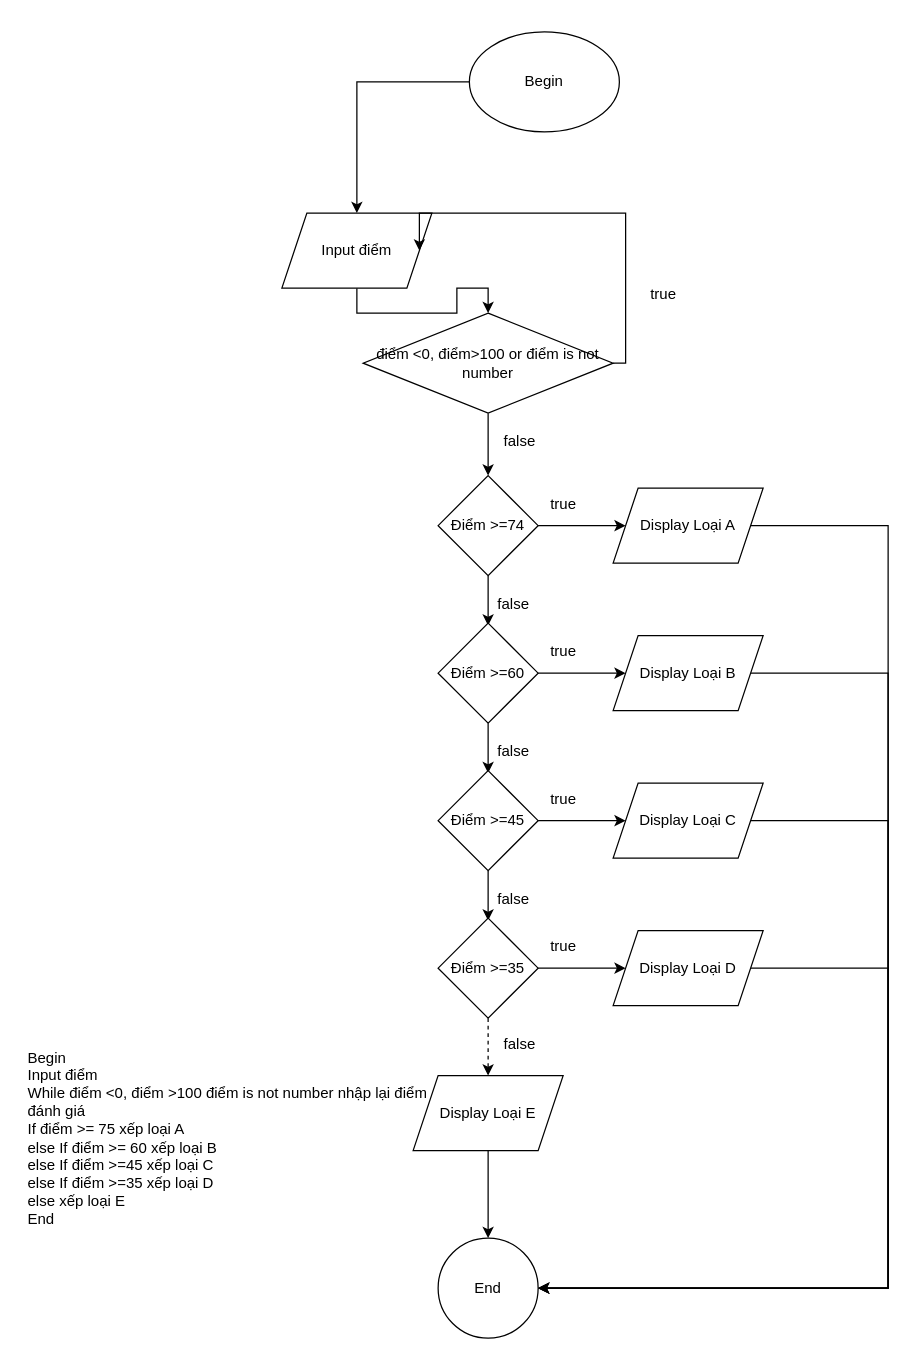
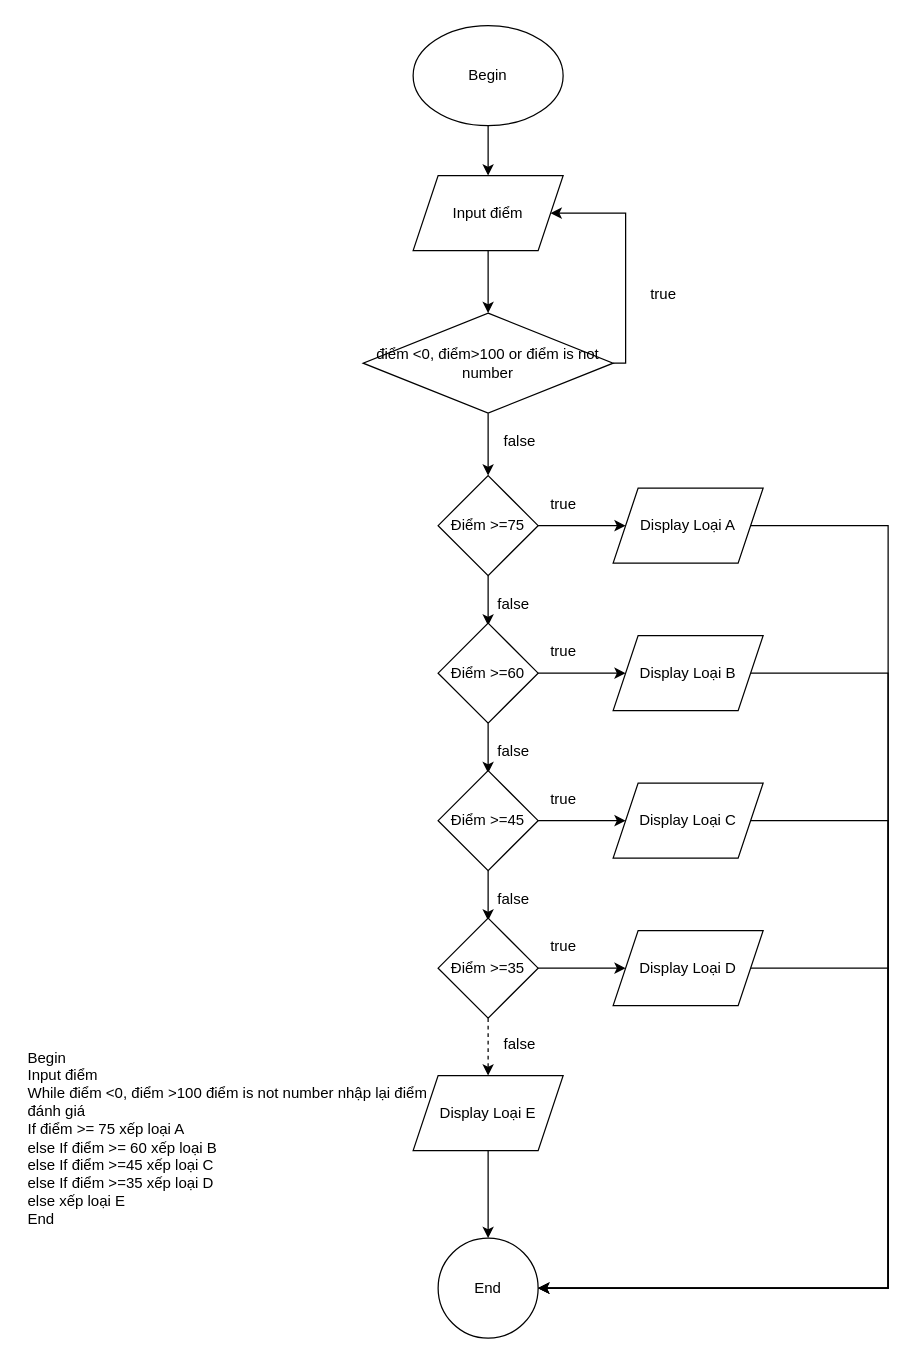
  <mxCell id="0" />
  <mxCell id="1" parent="0" />
  <mxCell id="2" value="" style="edgeStyle=orthogonalEdgeStyle;rounded=0;orthogonalLoop=1;jettySize=auto;html=1;" parent="1" source="3" target="5" edge="1"><mxGeometry relative="1" as="geometry" /></mxCell>
- <mxCell id="3" value="Begin" style="ellipse;whiteSpace=wrap;html=1;" parent="1" vertex="1"><mxGeometry x="375" y="25" width="120" height="80" as="geometry" /></mxCell>
+ <mxCell id="3" value="Begin" style="ellipse;whiteSpace=wrap;html=1;" parent="1" vertex="1"><mxGeometry x="330" y="20" width="120" height="80" as="geometry" /></mxCell>
  <mxCell id="4" value="" style="edgeStyle=orthogonalEdgeStyle;rounded=0;orthogonalLoop=1;jettySize=auto;html=1;" parent="1" source="5" target="8" edge="1"><mxGeometry relative="1" as="geometry" /></mxCell>
- <mxCell id="5" value="Input điểm" style="shape=parallelogram;perimeter=parallelogramPerimeter;whiteSpace=wrap;html=1;fixedSize=1;" parent="1" vertex="1"><mxGeometry x="225" y="170" width="120" height="60" as="geometry" /></mxCell>
+ <mxCell id="5" value="Input điểm" style="shape=parallelogram;perimeter=parallelogramPerimeter;whiteSpace=wrap;html=1;fixedSize=1;" parent="1" vertex="1"><mxGeometry x="330" y="140" width="120" height="60" as="geometry" /></mxCell>
  <mxCell id="6" value="" style="edgeStyle=orthogonalEdgeStyle;rounded=0;orthogonalLoop=1;jettySize=auto;html=1;" parent="1" source="8" target="11" edge="1"><mxGeometry relative="1" as="geometry" /></mxCell>
  <mxCell id="7" style="edgeStyle=orthogonalEdgeStyle;rounded=0;orthogonalLoop=1;jettySize=auto;html=1;entryX=1;entryY=0.5;entryDx=0;entryDy=0;" parent="1" source="8" target="5" edge="1"><mxGeometry relative="1" as="geometry"><Array as="points"><mxPoint x="500" y="290" /><mxPoint x="500" y="170" /></Array></mxGeometry></mxCell>
  <mxCell id="8" value="điểm &amp;lt;0, điểm&amp;gt;100 or điểm is not number" style="rhombus;whiteSpace=wrap;html=1;" parent="1" vertex="1"><mxGeometry x="290" y="250" width="200" height="80" as="geometry" /></mxCell>
  <mxCell id="9" value="" style="edgeStyle=orthogonalEdgeStyle;rounded=0;orthogonalLoop=1;jettySize=auto;html=1;" parent="1" source="11" edge="1"><mxGeometry relative="1" as="geometry"><mxPoint x="390" y="500" as="targetPoint" /></mxGeometry></mxCell>
  <mxCell id="10" value="" style="edgeStyle=orthogonalEdgeStyle;rounded=0;orthogonalLoop=1;jettySize=auto;html=1;" parent="1" source="11" target="15" edge="1"><mxGeometry relative="1" as="geometry" /></mxCell>
- <mxCell id="11" value="Điểm &amp;gt;=74" style="rhombus;whiteSpace=wrap;html=1;" parent="1" vertex="1"><mxGeometry x="350" y="380" width="80" height="80" as="geometry" /></mxCell>
+ <mxCell id="11" value="Điểm &amp;gt;=75" style="rhombus;whiteSpace=wrap;html=1;" parent="1" vertex="1"><mxGeometry x="350" y="380" width="80" height="80" as="geometry" /></mxCell>
  <mxCell id="12" value="false" style="text;html=1;align=center;verticalAlign=middle;resizable=0;points=[];autosize=1;strokeColor=none;fillColor=none;" parent="1" vertex="1"><mxGeometry x="390" y="338" width="50" height="30" as="geometry" /></mxCell>
  <mxCell id="13" value="true" style="text;html=1;align=center;verticalAlign=middle;resizable=0;points=[];autosize=1;strokeColor=none;fillColor=none;" parent="1" vertex="1"><mxGeometry x="510" y="220" width="40" height="30" as="geometry" /></mxCell>
  <mxCell id="14" style="edgeStyle=orthogonalEdgeStyle;rounded=0;orthogonalLoop=1;jettySize=auto;html=1;entryX=1;entryY=0.5;entryDx=0;entryDy=0;" parent="1" source="15" target="41" edge="1"><mxGeometry relative="1" as="geometry"><Array as="points"><mxPoint x="710" y="420" /><mxPoint x="710" y="1030" /></Array></mxGeometry></mxCell>
  <mxCell id="15" value="Display Loại A" style="shape=parallelogram;perimeter=parallelogramPerimeter;whiteSpace=wrap;html=1;fixedSize=1;" parent="1" vertex="1"><mxGeometry x="490" y="390" width="120" height="60" as="geometry" /></mxCell>
  <mxCell id="16" value="true" style="text;html=1;align=center;verticalAlign=middle;resizable=0;points=[];autosize=1;strokeColor=none;fillColor=none;" parent="1" vertex="1"><mxGeometry x="430" y="388" width="40" height="30" as="geometry" /></mxCell>
  <mxCell id="17" value="false" style="text;html=1;align=center;verticalAlign=middle;resizable=0;points=[];autosize=1;strokeColor=none;fillColor=none;" parent="1" vertex="1"><mxGeometry x="385" y="468" width="50" height="30" as="geometry" /></mxCell>
  <mxCell id="18" value="" style="edgeStyle=orthogonalEdgeStyle;rounded=0;orthogonalLoop=1;jettySize=auto;html=1;" parent="1" source="20" edge="1"><mxGeometry relative="1" as="geometry"><mxPoint x="390" y="618" as="targetPoint" /></mxGeometry></mxCell>
  <mxCell id="19" value="" style="edgeStyle=orthogonalEdgeStyle;rounded=0;orthogonalLoop=1;jettySize=auto;html=1;" parent="1" source="20" target="22" edge="1"><mxGeometry relative="1" as="geometry" /></mxCell>
  <mxCell id="20" value="Điểm &amp;gt;=60" style="rhombus;whiteSpace=wrap;html=1;" parent="1" vertex="1"><mxGeometry x="350" y="498" width="80" height="80" as="geometry" /></mxCell>
  <mxCell id="21" style="edgeStyle=orthogonalEdgeStyle;rounded=0;orthogonalLoop=1;jettySize=auto;html=1;entryX=1;entryY=0.5;entryDx=0;entryDy=0;endArrow=none;" parent="1" source="22" target="41" edge="1"><mxGeometry relative="1" as="geometry"><Array as="points"><mxPoint x="710" y="538" /><mxPoint x="710" y="1030" /></Array></mxGeometry></mxCell>
  <mxCell id="22" value="Display Loại B" style="shape=parallelogram;perimeter=parallelogramPerimeter;whiteSpace=wrap;html=1;fixedSize=1;" parent="1" vertex="1"><mxGeometry x="490" y="508" width="120" height="60" as="geometry" /></mxCell>
  <mxCell id="23" value="true" style="text;html=1;align=center;verticalAlign=middle;resizable=0;points=[];autosize=1;strokeColor=none;fillColor=none;" parent="1" vertex="1"><mxGeometry x="430" y="506" width="40" height="30" as="geometry" /></mxCell>
  <mxCell id="24" value="false" style="text;html=1;align=center;verticalAlign=middle;resizable=0;points=[];autosize=1;strokeColor=none;fillColor=none;" parent="1" vertex="1"><mxGeometry x="385" y="586" width="50" height="30" as="geometry" /></mxCell>
  <mxCell id="25" value="" style="edgeStyle=orthogonalEdgeStyle;rounded=0;orthogonalLoop=1;jettySize=auto;html=1;" parent="1" source="27" edge="1"><mxGeometry relative="1" as="geometry"><mxPoint x="390" y="736" as="targetPoint" /></mxGeometry></mxCell>
  <mxCell id="26" value="" style="edgeStyle=orthogonalEdgeStyle;rounded=0;orthogonalLoop=1;jettySize=auto;html=1;" parent="1" source="27" target="29" edge="1"><mxGeometry relative="1" as="geometry" /></mxCell>
  <mxCell id="27" value="Điểm &amp;gt;=45" style="rhombus;whiteSpace=wrap;html=1;" parent="1" vertex="1"><mxGeometry x="350" y="616" width="80" height="80" as="geometry" /></mxCell>
  <mxCell id="28" style="edgeStyle=orthogonalEdgeStyle;rounded=0;orthogonalLoop=1;jettySize=auto;html=1;entryX=1;entryY=0.5;entryDx=0;entryDy=0;" parent="1" source="29" target="41" edge="1"><mxGeometry relative="1" as="geometry"><Array as="points"><mxPoint x="710" y="656" /><mxPoint x="710" y="1030" /></Array></mxGeometry></mxCell>
  <mxCell id="29" value="Display Loại C" style="shape=parallelogram;perimeter=parallelogramPerimeter;whiteSpace=wrap;html=1;fixedSize=1;" parent="1" vertex="1"><mxGeometry x="490" y="626" width="120" height="60" as="geometry" /></mxCell>
  <mxCell id="30" value="true" style="text;html=1;align=center;verticalAlign=middle;resizable=0;points=[];autosize=1;strokeColor=none;fillColor=none;" parent="1" vertex="1"><mxGeometry x="430" y="624" width="40" height="30" as="geometry" /></mxCell>
  <mxCell id="31" value="false" style="text;html=1;align=center;verticalAlign=middle;resizable=0;points=[];autosize=1;strokeColor=none;fillColor=none;" parent="1" vertex="1"><mxGeometry x="385" y="704" width="50" height="30" as="geometry" /></mxCell>
  <mxCell id="32" value="" style="edgeStyle=orthogonalEdgeStyle;rounded=0;orthogonalLoop=1;jettySize=auto;html=1;" parent="1" source="34" target="36" edge="1"><mxGeometry relative="1" as="geometry" /></mxCell>
  <mxCell id="33" value="" style="edgeStyle=orthogonalEdgeStyle;rounded=0;orthogonalLoop=1;jettySize=auto;html=1;dashed=1;" parent="1" source="34" target="40" edge="1"><mxGeometry relative="1" as="geometry" /></mxCell>
  <mxCell id="34" value="Điểm &amp;gt;=35" style="rhombus;whiteSpace=wrap;html=1;" parent="1" vertex="1"><mxGeometry x="350" y="734" width="80" height="80" as="geometry" /></mxCell>
  <mxCell id="35" style="edgeStyle=orthogonalEdgeStyle;rounded=0;orthogonalLoop=1;jettySize=auto;html=1;entryX=1;entryY=0.5;entryDx=0;entryDy=0;" parent="1" source="36" target="41" edge="1"><mxGeometry relative="1" as="geometry"><Array as="points"><mxPoint x="710" y="774" /><mxPoint x="710" y="1030" /></Array></mxGeometry></mxCell>
  <mxCell id="36" value="Display Loại D" style="shape=parallelogram;perimeter=parallelogramPerimeter;whiteSpace=wrap;html=1;fixedSize=1;" parent="1" vertex="1"><mxGeometry x="490" y="744" width="120" height="60" as="geometry" /></mxCell>
  <mxCell id="37" value="true" style="text;html=1;align=center;verticalAlign=middle;resizable=0;points=[];autosize=1;strokeColor=none;fillColor=none;" parent="1" vertex="1"><mxGeometry x="430" y="742" width="40" height="30" as="geometry" /></mxCell>
  <mxCell id="38" value="false" style="text;html=1;align=center;verticalAlign=middle;resizable=0;points=[];autosize=1;strokeColor=none;fillColor=none;" parent="1" vertex="1"><mxGeometry x="390" y="820" width="50" height="30" as="geometry" /></mxCell>
  <mxCell id="39" value="" style="edgeStyle=orthogonalEdgeStyle;rounded=0;orthogonalLoop=1;jettySize=auto;html=1;" parent="1" source="40" target="41" edge="1"><mxGeometry relative="1" as="geometry" /></mxCell>
  <mxCell id="40" value="Display Loại E" style="shape=parallelogram;perimeter=parallelogramPerimeter;whiteSpace=wrap;html=1;fixedSize=1;" parent="1" vertex="1"><mxGeometry x="330" y="860" width="120" height="60" as="geometry" /></mxCell>
  <mxCell id="41" value="End" style="ellipse;whiteSpace=wrap;html=1;" parent="1" vertex="1"><mxGeometry x="350" y="990" width="80" height="80" as="geometry" /></mxCell>
  <mxCell id="42" value="Begin&lt;div&gt;Input điểm&lt;/div&gt;&lt;div&gt;While điểm &amp;lt;0, điểm &amp;gt;100 điểm is not number nhập lại điểm&lt;/div&gt;&lt;div&gt;đánh giá&lt;/div&gt;&lt;div&gt;If điểm &amp;gt;= 75 xếp loại A&lt;/div&gt;&lt;div&gt;else If điểm &amp;gt;= 60 xếp loại B&lt;/div&gt;&lt;div&gt;else If điểm &amp;gt;=45 xếp loại C&lt;/div&gt;&lt;div&gt;else If điểm &amp;gt;=35 xếp loại D&lt;/div&gt;&lt;div&gt;else xếp loại E&lt;/div&gt;&lt;div&gt;End&lt;/div&gt;" style="text;html=1;align=left;verticalAlign=middle;resizable=0;points=[];autosize=1;strokeColor=none;fillColor=none;" parent="1" vertex="1"><mxGeometry x="20" y="830" width="340" height="160" as="geometry" /></mxCell>
